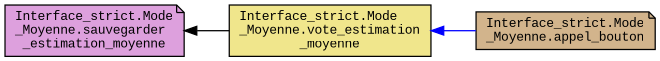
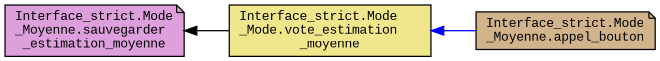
  digraph {
    rankdir=LR
    fontname="Liberation Mono"
    node [color=black fontname="Liberation Mono" fontsize=10 shape=note style=filled]
    edge [dir=back fontname="Liberation Mono" fontsize=10 labelfontname=Helvetica labelfontsize=10 style=solid]
    n1 [fillcolor=plum fontcolor=black height=0.2 label="Interface_strict.Mode\l_Moyenne.sauvegarder\l_estimation_moyenne" width=0.4]
-   n2 [fillcolor=khaki height=0.2 label="Interface_strict.Mode\l_Moyenne.vote_estimation\l_moyenne" shape=box width=0.4]
+   n2 [fillcolor=khaki height=0.2 label="Interface_strict.Mode\l_Mode.vote_estimation\l_moyenne" shape=box width=0.4]
    n3 [fillcolor=tan height=0.2 label="Interface_strict.Mode\l_Moyenne.appel_bouton" width=0.4]
    n1 -> n2 [color=black]
    n2 -> n3 [color=blue]
  }
